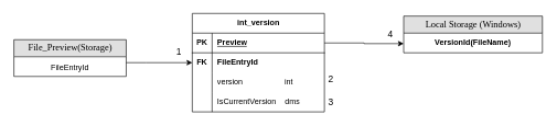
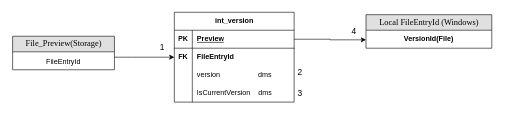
  <mxCell id="0" />
  <mxCell id="1" parent="0" />
  <mxCell id="2" value="File_Preview(Storage)" style="swimlane;html=1;fontStyle=0;childLayout=stackLayout;horizontal=1;startSize=26;fillColor=#e0e0e0;horizontalStack=0;resizeParent=1;resizeLast=0;collapsible=1;marginBottom=0;swimlaneFillColor=#ffffff;align=center;rounded=0;shadow=0;comic=0;labelBackgroundColor=none;strokeWidth=1;fontFamily=Verdana;fontSize=14" vertex="1" parent="1"><mxGeometry x="20" y="60" width="170" height="56" as="geometry" /></mxCell>
  <mxCell id="3" value="&lt;table style=&quot;border-collapse:&lt;br/&gt; collapse;width:77pt&quot; width=&quot;103&quot; cellspacing=&quot;0&quot; cellpadding=&quot;0&quot; border=&quot;0&quot;&gt;&lt;tbody&gt;&lt;tr style=&quot;height:14.5pt&quot; height=&quot;19&quot;&gt;&lt;td style=&quot;height:14.5pt;width:77pt&quot; width=&quot;103&quot; class=&quot;xl63&quot; height=&quot;19&quot;&gt;&lt;/td&gt;&lt;/tr&gt;&lt;/tbody&gt;&lt;/table&gt;FileEntryId" style="text;html=1;strokeColor=none;fillColor=none;align=center;verticalAlign=middle;whiteSpace=wrap;rounded=0;" vertex="1" parent="2"><mxGeometry y="26" width="170" height="14" as="geometry" /></mxCell>
  <mxCell id="4" value="int_version" style="shape=table;startSize=30;container=1;collapsible=1;childLayout=tableLayout;fixedRows=1;rowLines=0;fontStyle=1;align=center;resizeLast=1;html=1;" vertex="1" parent="1"><mxGeometry x="290" y="20" width="200" height="150" as="geometry" /></mxCell>
  <mxCell id="5" value="" style="shape=tableRow;horizontal=0;startSize=0;swimlaneHead=0;swimlaneBody=0;fillColor=none;collapsible=0;dropTarget=0;points=[[0,0.5],[1,0.5]];portConstraint=eastwest;top=0;left=0;right=0;bottom=1;" vertex="1" parent="4"><mxGeometry y="30" width="200" height="30" as="geometry" /></mxCell>
  <mxCell id="6" value="PK" style="shape=partialRectangle;connectable=0;fillColor=none;top=0;left=0;bottom=0;right=0;fontStyle=1;overflow=hidden;whiteSpace=wrap;html=1;" vertex="1" parent="5"><mxGeometry width="30" height="30" as="geometry"><mxRectangle width="30" height="30" as="alternateBounds" /></mxGeometry></mxCell>
  <mxCell id="7" value="Preview" style="shape=partialRectangle;connectable=0;fillColor=none;top=0;left=0;bottom=0;right=0;align=left;spacingLeft=6;fontStyle=5;overflow=hidden;whiteSpace=wrap;html=1;" vertex="1" parent="5"><mxGeometry x="30" width="170" height="30" as="geometry"><mxRectangle width="170" height="30" as="alternateBounds" /></mxGeometry></mxCell>
  <mxCell id="8" value="" style="shape=tableRow;horizontal=0;startSize=0;swimlaneHead=0;swimlaneBody=0;fillColor=none;collapsible=0;dropTarget=0;points=[[0,0.5],[1,0.5]];portConstraint=eastwest;top=0;left=0;right=0;bottom=0;" vertex="1" parent="4"><mxGeometry y="60" width="200" height="30" as="geometry" /></mxCell>
  <mxCell id="9" value="&lt;b&gt;FK&lt;/b&gt;" style="shape=partialRectangle;connectable=0;fillColor=none;top=0;left=0;bottom=0;right=0;editable=1;overflow=hidden;whiteSpace=wrap;html=1;" vertex="1" parent="8"><mxGeometry width="30" height="30" as="geometry"><mxRectangle width="30" height="30" as="alternateBounds" /></mxGeometry></mxCell>
  <mxCell id="10" value="&lt;b&gt;FileEntryId&amp;nbsp; &amp;nbsp; &amp;nbsp; &amp;nbsp; &amp;nbsp; &amp;nbsp; &amp;nbsp;&lt;/b&gt;" style="shape=partialRectangle;connectable=0;fillColor=none;top=0;left=0;bottom=0;right=0;align=left;spacingLeft=6;overflow=hidden;whiteSpace=wrap;html=1;" vertex="1" parent="8"><mxGeometry x="30" width="170" height="30" as="geometry"><mxRectangle width="170" height="30" as="alternateBounds" /></mxGeometry></mxCell>
  <mxCell id="11" value="" style="shape=tableRow;horizontal=0;startSize=0;swimlaneHead=0;swimlaneBody=0;fillColor=none;collapsible=0;dropTarget=0;points=[[0,0.5],[1,0.5]];portConstraint=eastwest;top=0;left=0;right=0;bottom=0;" vertex="1" parent="4"><mxGeometry y="90" width="200" height="30" as="geometry" /></mxCell>
  <mxCell id="12" value="" style="shape=partialRectangle;connectable=0;fillColor=none;top=0;left=0;bottom=0;right=0;editable=1;overflow=hidden;whiteSpace=wrap;html=1;" vertex="1" parent="11"><mxGeometry width="30" height="30" as="geometry"><mxRectangle width="30" height="30" as="alternateBounds" /></mxGeometry></mxCell>
- <mxCell id="13" value="version&amp;nbsp; &amp;nbsp; &amp;nbsp; &amp;nbsp; &amp;nbsp; &amp;nbsp; &amp;nbsp; &amp;nbsp; &amp;nbsp; &amp;nbsp;int" style="shape=partialRectangle;connectable=0;fillColor=none;top=0;left=0;bottom=0;right=0;align=left;spacingLeft=6;overflow=hidden;whiteSpace=wrap;html=1;" vertex="1" parent="11"><mxGeometry x="30" width="170" height="30" as="geometry"><mxRectangle width="170" height="30" as="alternateBounds" /></mxGeometry></mxCell>
+ <mxCell id="13" value="version&amp;nbsp; &amp;nbsp; &amp;nbsp; &amp;nbsp; &amp;nbsp; &amp;nbsp; &amp;nbsp; &amp;nbsp; &amp;nbsp; &amp;nbsp;dms" style="shape=partialRectangle;connectable=0;fillColor=none;top=0;left=0;bottom=0;right=0;align=left;spacingLeft=6;overflow=hidden;whiteSpace=wrap;html=1;" vertex="1" parent="11"><mxGeometry x="30" width="170" height="30" as="geometry"><mxRectangle width="170" height="30" as="alternateBounds" /></mxGeometry></mxCell>
  <mxCell id="14" value="" style="shape=tableRow;horizontal=0;startSize=0;swimlaneHead=0;swimlaneBody=0;fillColor=none;collapsible=0;dropTarget=0;points=[[0,0.5],[1,0.5]];portConstraint=eastwest;top=0;left=0;right=0;bottom=0;" vertex="1" parent="4"><mxGeometry y="120" width="200" height="30" as="geometry" /></mxCell>
  <mxCell id="15" value="" style="shape=partialRectangle;connectable=0;fillColor=none;top=0;left=0;bottom=0;right=0;editable=1;overflow=hidden;whiteSpace=wrap;html=1;" vertex="1" parent="14"><mxGeometry width="30" height="30" as="geometry"><mxRectangle width="30" height="30" as="alternateBounds" /></mxGeometry></mxCell>
  <mxCell id="16" value="IsCurrentVersion&amp;nbsp; &amp;nbsp; dms" style="shape=partialRectangle;connectable=0;fillColor=none;top=0;left=0;bottom=0;right=0;align=left;spacingLeft=6;overflow=hidden;whiteSpace=wrap;html=1;" vertex="1" parent="14"><mxGeometry x="30" width="170" height="30" as="geometry"><mxRectangle width="170" height="30" as="alternateBounds" /></mxGeometry></mxCell>
  <mxCell id="17" value="&lt;font style=&quot;font-size: 14px;&quot;&gt;2&lt;/font&gt;" style="text;html=1;strokeColor=none;fillColor=none;align=center;verticalAlign=middle;whiteSpace=wrap;rounded=0;" vertex="1" parent="1"><mxGeometry x="470" y="106" width="60" height="30" as="geometry" /></mxCell>
  <mxCell id="18" value="&lt;font style=&quot;font-size: 14px;&quot;&gt;1&lt;/font&gt;" style="text;html=1;strokeColor=none;fillColor=none;align=center;verticalAlign=middle;whiteSpace=wrap;rounded=0;" vertex="1" parent="1"><mxGeometry x="240" y="63" width="60" height="30" as="geometry" /></mxCell>
  <mxCell id="19" value="&lt;font style=&quot;font-size: 14px;&quot;&gt;3&lt;/font&gt;" style="text;html=1;strokeColor=none;fillColor=none;align=center;verticalAlign=middle;whiteSpace=wrap;rounded=0;" vertex="1" parent="1"><mxGeometry x="470" y="140" width="60" height="30" as="geometry" /></mxCell>
  <mxCell id="20" value="&lt;font style=&quot;font-size: 14px;&quot;&gt;4&lt;/font&gt;" style="text;html=1;strokeColor=none;fillColor=none;align=center;verticalAlign=middle;whiteSpace=wrap;rounded=0;" vertex="1" parent="1"><mxGeometry x="560" y="37" width="60" height="30" as="geometry" /></mxCell>
- <mxCell id="21" value="Local Storage (Windows)" style="swimlane;html=1;fontStyle=0;childLayout=stackLayout;horizontal=1;startSize=26;fillColor=#e0e0e0;horizontalStack=0;resizeParent=1;resizeLast=0;collapsible=1;marginBottom=0;swimlaneFillColor=#ffffff;align=center;rounded=0;shadow=0;comic=0;labelBackgroundColor=none;strokeWidth=1;fontFamily=Verdana;fontSize=14" vertex="1" parent="1"><mxGeometry x="610" y="24" width="210" height="56" as="geometry" /></mxCell>
- <mxCell id="22" value="&lt;br&gt;&lt;table style=&quot;border-collapse:&lt;br/&gt; collapse;width:77pt&quot; width=&quot;103&quot; cellspacing=&quot;0&quot; cellpadding=&quot;0&quot; border=&quot;0&quot;&gt;&lt;tbody&gt;&lt;tr style=&quot;height:14.5pt&quot; height=&quot;19&quot;&gt;  &lt;td style=&quot;height:14.5pt;width:77pt&quot; width=&quot;103&quot; class=&quot;xl63&quot; height=&quot;19&quot;&gt;&lt;b style=&quot;border-color: var(--border-color); text-align: left;&quot;&gt;VersionId(FileName)&lt;/b&gt;&lt;br&gt;&lt;/td&gt;&lt;/tr&gt;&lt;/tbody&gt;&lt;/table&gt;" style="text;html=1;strokeColor=none;fillColor=none;align=center;verticalAlign=middle;whiteSpace=wrap;rounded=0;" vertex="1" parent="21"><mxGeometry y="26" width="210" height="14" as="geometry" /></mxCell>
+ <mxCell id="21" value="Local FileEntryId (Windows)" style="swimlane;html=1;fontStyle=0;childLayout=stackLayout;horizontal=1;startSize=26;fillColor=#e0e0e0;horizontalStack=0;resizeParent=1;resizeLast=0;collapsible=1;marginBottom=0;swimlaneFillColor=#ffffff;align=center;rounded=0;shadow=0;comic=0;labelBackgroundColor=none;strokeWidth=1;fontFamily=Verdana;fontSize=14" vertex="1" parent="1"><mxGeometry x="610" y="24" width="210" height="56" as="geometry" /></mxCell>
+ <mxCell id="22" value="&lt;br&gt;&lt;table style=&quot;border-collapse:&lt;br/&gt; collapse;width:77pt&quot; width=&quot;103&quot; cellspacing=&quot;0&quot; cellpadding=&quot;0&quot; border=&quot;0&quot;&gt;&lt;tbody&gt;&lt;tr style=&quot;height:14.5pt&quot; height=&quot;19&quot;&gt;  &lt;td style=&quot;height:14.5pt;width:77pt&quot; width=&quot;103&quot; class=&quot;xl63&quot; height=&quot;19&quot;&gt;&lt;b style=&quot;border-color: var(--border-color); text-align: left;&quot;&gt;VersionId(File)&lt;/b&gt;&lt;br&gt;&lt;/td&gt;&lt;/tr&gt;&lt;/tbody&gt;&lt;/table&gt;" style="text;html=1;strokeColor=none;fillColor=none;align=center;verticalAlign=middle;whiteSpace=wrap;rounded=0;" vertex="1" parent="21"><mxGeometry y="26" width="210" height="14" as="geometry" /></mxCell>
  <mxCell id="23" style="edgeStyle=orthogonalEdgeStyle;rounded=0;orthogonalLoop=1;jettySize=auto;html=1;entryX=0;entryY=0.75;entryDx=0;entryDy=0;" edge="1" parent="1" source="5" target="21"><mxGeometry relative="1" as="geometry" /></mxCell>
  <mxCell id="24" style="edgeStyle=orthogonalEdgeStyle;rounded=0;orthogonalLoop=1;jettySize=auto;html=1;entryX=0;entryY=0.5;entryDx=0;entryDy=0;" edge="1" parent="1" source="3" target="8"><mxGeometry relative="1" as="geometry"><Array as="points"><mxPoint x="220" y="95" /><mxPoint x="220" y="95" /></Array></mxGeometry></mxCell>
